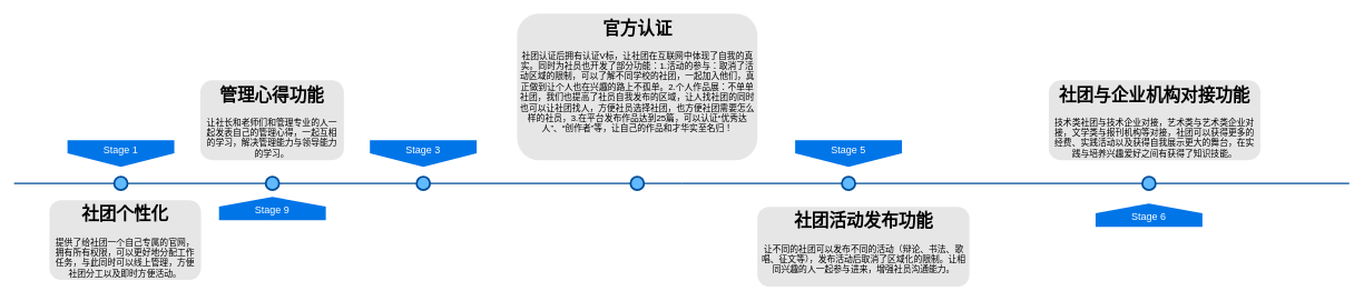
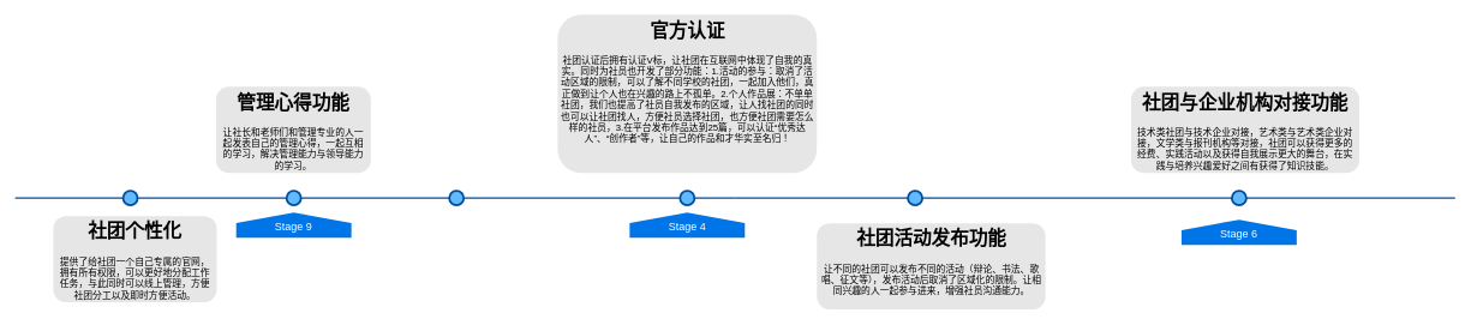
  <mxCell id="0" />
  <mxCell id="1" parent="0" />
  <mxCell id="2" value="" style="line;strokeWidth=2;html=1;fillColor=none;fontSize=28;fontColor=#004D99;strokeColor=#004D99;" parent="1" vertex="1"><mxGeometry x="20" y="270" width="1000" height="10" as="geometry" /></mxCell>
- <mxCell id="3" value="Stage 1" style="shape=offPageConnector;whiteSpace=wrap;html=1;fillColor=#0075E8;fontSize=15;fontColor=#FFFFFF;size=0.509;verticalAlign=top;strokeColor=none;" parent="1" vertex="1"><mxGeometry x="100" y="210" width="160" height="40" as="geometry" /></mxCell>
- <mxCell id="4" value="&lt;span&gt;Stage 3&lt;/span&gt;" style="shape=offPageConnector;whiteSpace=wrap;html=1;fillColor=#0075E8;fontSize=15;fontColor=#FFFFFF;size=0.509;verticalAlign=top;strokeColor=none;" parent="1" vertex="1"><mxGeometry x="553" y="210" width="160" height="40" as="geometry" /></mxCell>
  <mxCell id="5" value="&lt;span&gt;Stage 9&lt;/span&gt;" style="shape=offPageConnector;whiteSpace=wrap;html=1;fillColor=#0075E8;fontSize=15;fontColor=#FFFFFF;size=0.418;flipV=1;verticalAlign=bottom;strokeColor=none;spacingBottom=4;" parent="1" vertex="1"><mxGeometry x="327" y="295" width="160" height="35" as="geometry" /></mxCell>
+ <mxCell id="6" value="&lt;span&gt;Stage 4&lt;/span&gt;" style="shape=offPageConnector;whiteSpace=wrap;html=1;fillColor=#0075E8;fontSize=15;fontColor=#FFFFFF;size=0.418;flipV=1;verticalAlign=bottom;strokeColor=none;spacingBottom=4;" parent="1" vertex="1"><mxGeometry x="873.5" y="295" width="160" height="35" as="geometry" /></mxCell>
  <mxCell id="7" value="" style="ellipse;whiteSpace=wrap;html=1;fillColor=#61BAFF;fontSize=28;fontColor=#004D99;strokeWidth=3;strokeColor=#004D99;" parent="1" vertex="1"><mxGeometry x="170" y="265" width="20" height="20" as="geometry" /></mxCell>
  <mxCell id="8" value="" style="ellipse;whiteSpace=wrap;html=1;fillColor=#61BAFF;fontSize=28;fontColor=#004D99;strokeWidth=3;strokeColor=#004D99;" parent="1" vertex="1"><mxGeometry x="397" y="265" width="20" height="20" as="geometry" /></mxCell>
  <mxCell id="9" value="" style="ellipse;whiteSpace=wrap;html=1;fillColor=#61BAFF;fontSize=28;fontColor=#004D99;strokeWidth=3;strokeColor=#004D99;" parent="1" vertex="1"><mxGeometry x="623" y="265" width="20" height="20" as="geometry" /></mxCell>
  <mxCell id="10" value="" style="ellipse;whiteSpace=wrap;html=1;fillColor=#61BAFF;fontSize=28;fontColor=#004D99;strokeWidth=3;strokeColor=#004D99;" parent="1" vertex="1"><mxGeometry x="943.5" y="265" width="20" height="20" as="geometry" /></mxCell>
  <mxCell id="11" value="&lt;h1&gt;社团个性化&lt;/h1&gt;&lt;p&gt;提供了给社团一个自己专属的官网，&lt;span&gt;拥有所有权限，可以更好地分配工作任务，与此同时可以线上管理，方便社团分工以及即时方便活动。&lt;/span&gt;&lt;/p&gt;" style="text;html=1;spacing=5;spacingTop=-20;whiteSpace=wrap;overflow=hidden;strokeColor=none;strokeWidth=3;fillColor=#E6E6E6;fontSize=13;fontColor=#000000;align=center;rounded=1;" parent="1" vertex="1"><mxGeometry x="73" y="300" width="227" height="120" as="geometry" /></mxCell>
  <mxCell id="12" value="&lt;h1&gt;管理心得功能&lt;/h1&gt;&lt;p&gt;让社长和老师们和管理专业的人一起发表自己的管理心得，一起互相的学习，解决管理能力与领导能力的学习。&lt;/p&gt;" style="text;html=1;spacing=5;spacingTop=-20;whiteSpace=wrap;overflow=hidden;strokeColor=none;strokeWidth=3;fillColor=#E6E6E6;fontSize=13;fontColor=#000000;align=center;rounded=1;" parent="1" vertex="1"><mxGeometry x="299" y="120" width="215" height="120" as="geometry" /></mxCell>
  <mxCell id="13" value="&lt;h1&gt;社团与企业机构对接功能&lt;/h1&gt;&lt;p&gt;技术类社团与技术企业对接，艺术类与艺术类企业对接，文学类与报刊机构等对接，社团可以获得更多的经费、实践活动以及获得自我展示更大的舞台，在实践与培养兴趣爱好之间有获得了知识技能。&lt;/p&gt;" style="text;html=1;spacing=5;spacingTop=-20;whiteSpace=wrap;overflow=hidden;strokeColor=none;strokeWidth=3;fillColor=#E6E6E6;fontSize=13;fontColor=#000000;align=center;rounded=1;" parent="1" vertex="1"><mxGeometry x="1570" y="120" width="317" height="120" as="geometry" /></mxCell>
  <mxCell id="14" value="" style="line;strokeWidth=2;html=1;fillColor=none;fontSize=28;fontColor=#004D99;strokeColor=#004D99;" vertex="1" parent="1"><mxGeometry x="1020" y="270" width="1000" height="10" as="geometry" /></mxCell>
  <mxCell id="15" value="" style="ellipse;whiteSpace=wrap;html=1;fillColor=#61BAFF;fontSize=28;fontColor=#004D99;strokeWidth=3;strokeColor=#004D99;" vertex="1" parent="1"><mxGeometry x="1260" y="265" width="20" height="20" as="geometry" /></mxCell>
- <mxCell id="16" value="&lt;span&gt;Stage 5&lt;/span&gt;" style="shape=offPageConnector;whiteSpace=wrap;html=1;fillColor=#0075E8;fontSize=15;fontColor=#FFFFFF;size=0.509;verticalAlign=top;strokeColor=none;" vertex="1" parent="1"><mxGeometry x="1190" y="210" width="160" height="40" as="geometry" /></mxCell>
  <mxCell id="17" value="&lt;h1&gt;社团活动发布功能&lt;/h1&gt;&lt;p&gt;让不同的社团可以发布不同的活动（辩论、书法、歌唱、征文等），发布活动后取消了区域化的限制。让相同兴趣的人一起参与进来，增强社员沟通能力。&lt;/p&gt;" style="text;html=1;spacing=5;spacingTop=-20;whiteSpace=wrap;overflow=hidden;strokeColor=none;strokeWidth=3;fillColor=#E6E6E6;fontSize=13;fontColor=#000000;align=center;rounded=1;" vertex="1" parent="1"><mxGeometry x="1133.5" y="310" width="317.5" height="120" as="geometry" /></mxCell>
  <mxCell id="18" value="" style="ellipse;whiteSpace=wrap;html=1;fillColor=#61BAFF;fontSize=28;fontColor=#004D99;strokeWidth=3;strokeColor=#004D99;" vertex="1" parent="1"><mxGeometry x="1710" y="265" width="20" height="20" as="geometry" /></mxCell>
  <mxCell id="19" value="&lt;span&gt;Stage 6&lt;/span&gt;" style="shape=offPageConnector;whiteSpace=wrap;html=1;fillColor=#0075E8;fontSize=15;fontColor=#FFFFFF;size=0.418;flipV=1;verticalAlign=bottom;strokeColor=none;spacingBottom=4;" vertex="1" parent="1"><mxGeometry x="1640" y="305" width="160" height="35" as="geometry" /></mxCell>
  <mxCell id="20" value="&lt;h1&gt;官方认证&lt;/h1&gt;&lt;p&gt;社团认证后拥有认证V标，让社团在互联网中体现了自我的真实。同时为社员也开发了部分功能：1.活动的参与：取消了活动区域的限制，可以了解不同学校的社团，一起加入他们，真正做到让个人也在兴趣的路上不孤单。2.个人作品展：不单单社团，我们也提高了社员自我发布的区域，让人找社团的同时也可以让社团找人，方便社员选择社团，也方便社团需要怎么样的社员，3.在平台发布作品达到25篇，可以认证“优秀达人”、“创作者”等，让自己的作品和才华实至名归！&lt;/p&gt;&lt;div&gt;&lt;br&gt;&lt;/div&gt;" style="text;html=1;spacing=5;spacingTop=-20;whiteSpace=wrap;overflow=hidden;strokeColor=none;strokeWidth=3;fillColor=#E6E6E6;fontSize=13;fontColor=#000000;align=center;rounded=1;" vertex="1" parent="1"><mxGeometry x="773.5" y="20" width="360" height="220" as="geometry" /></mxCell>
